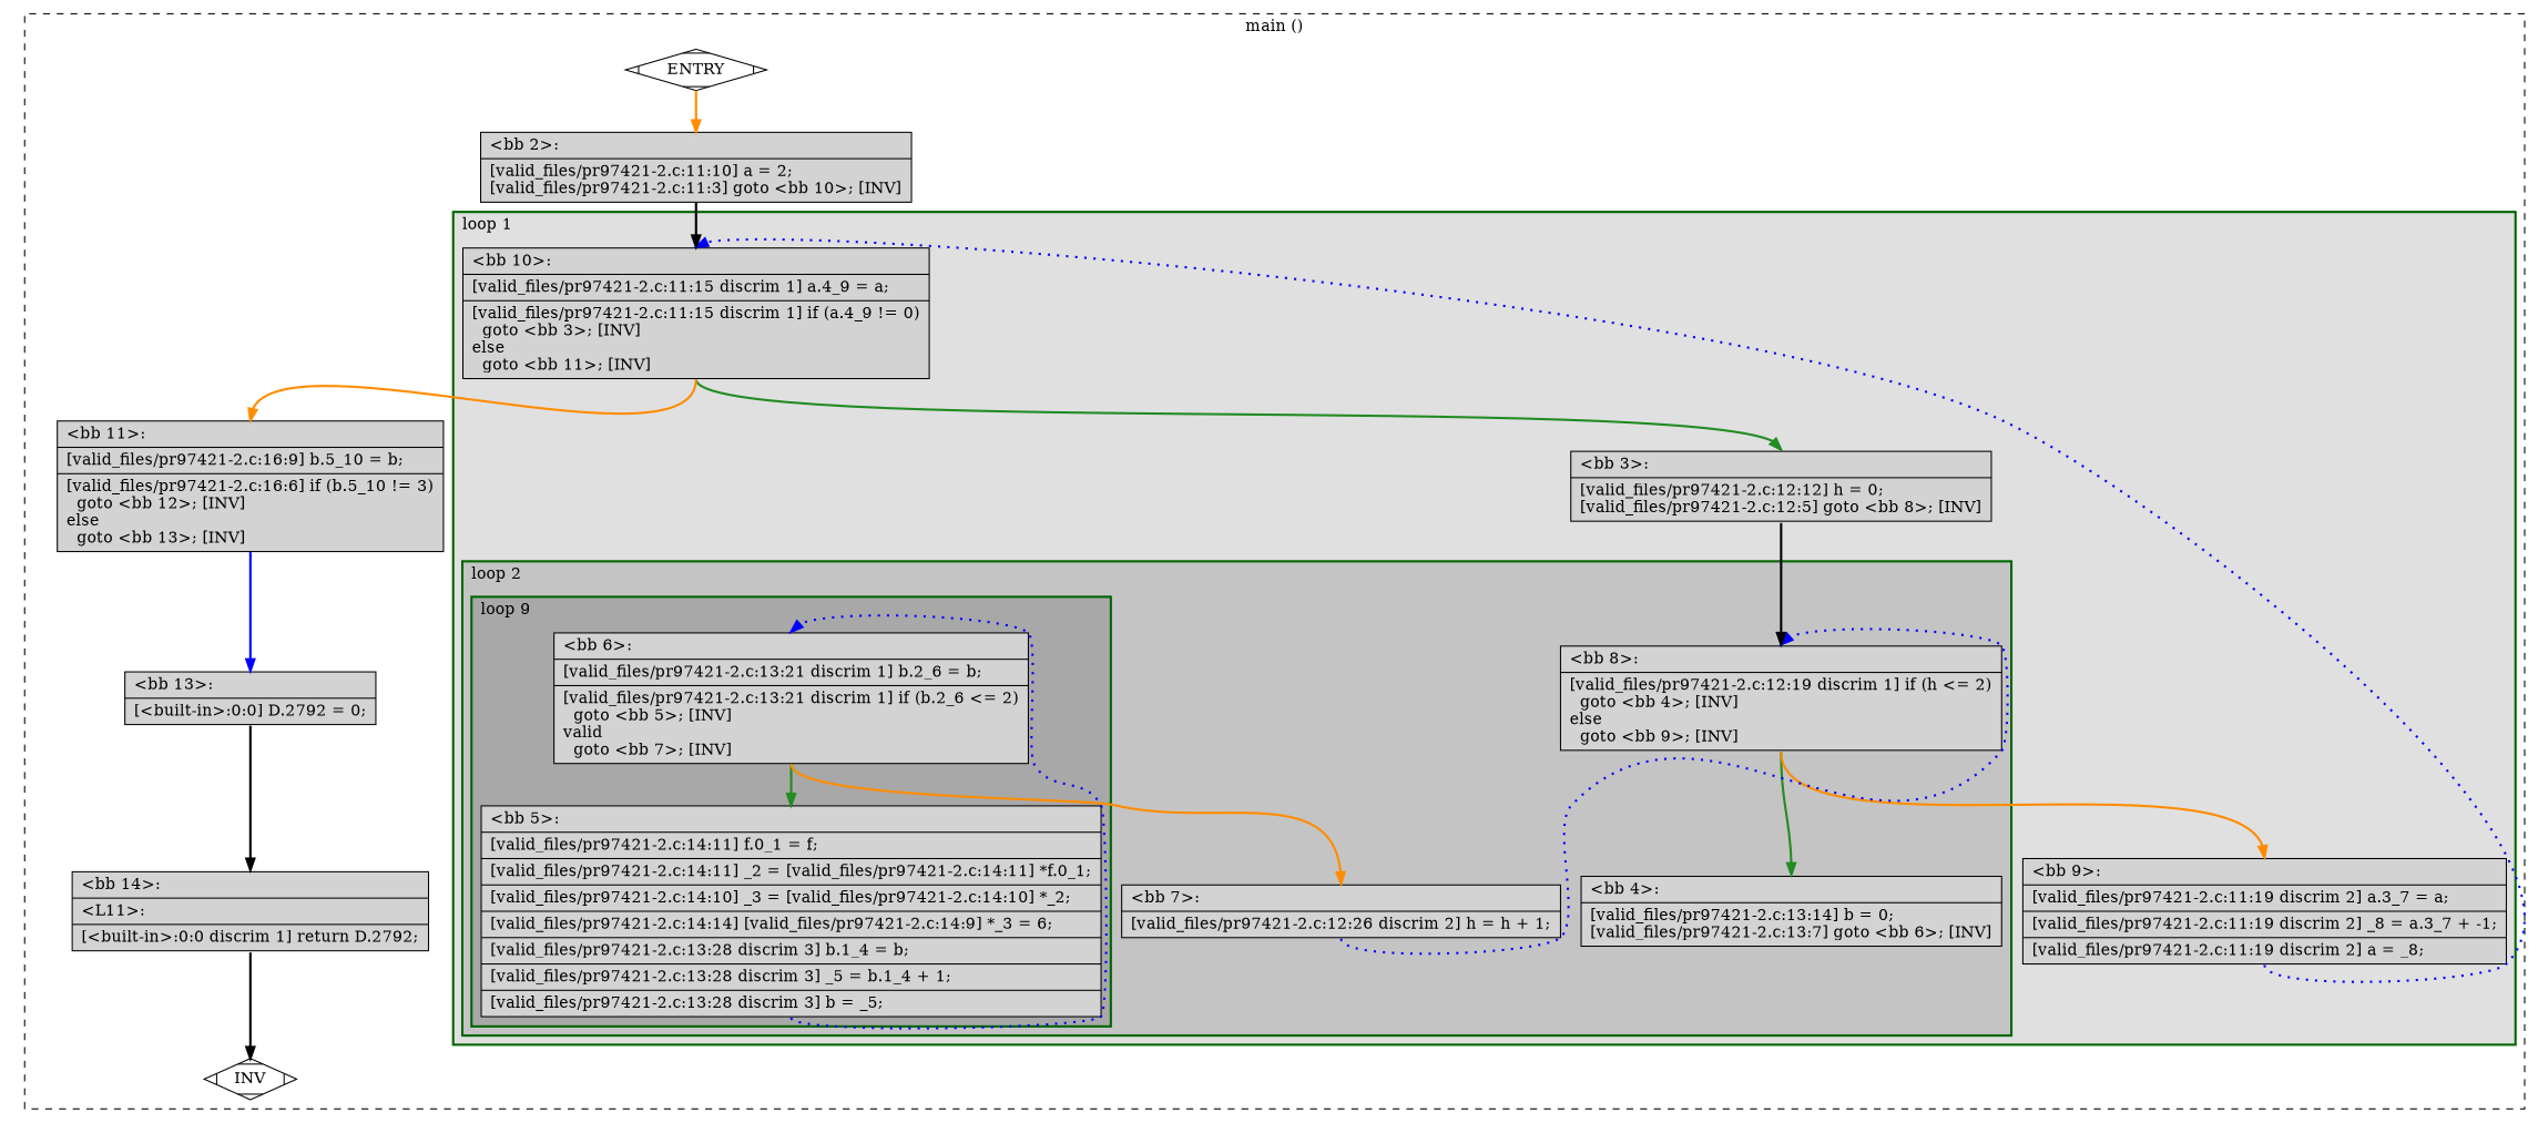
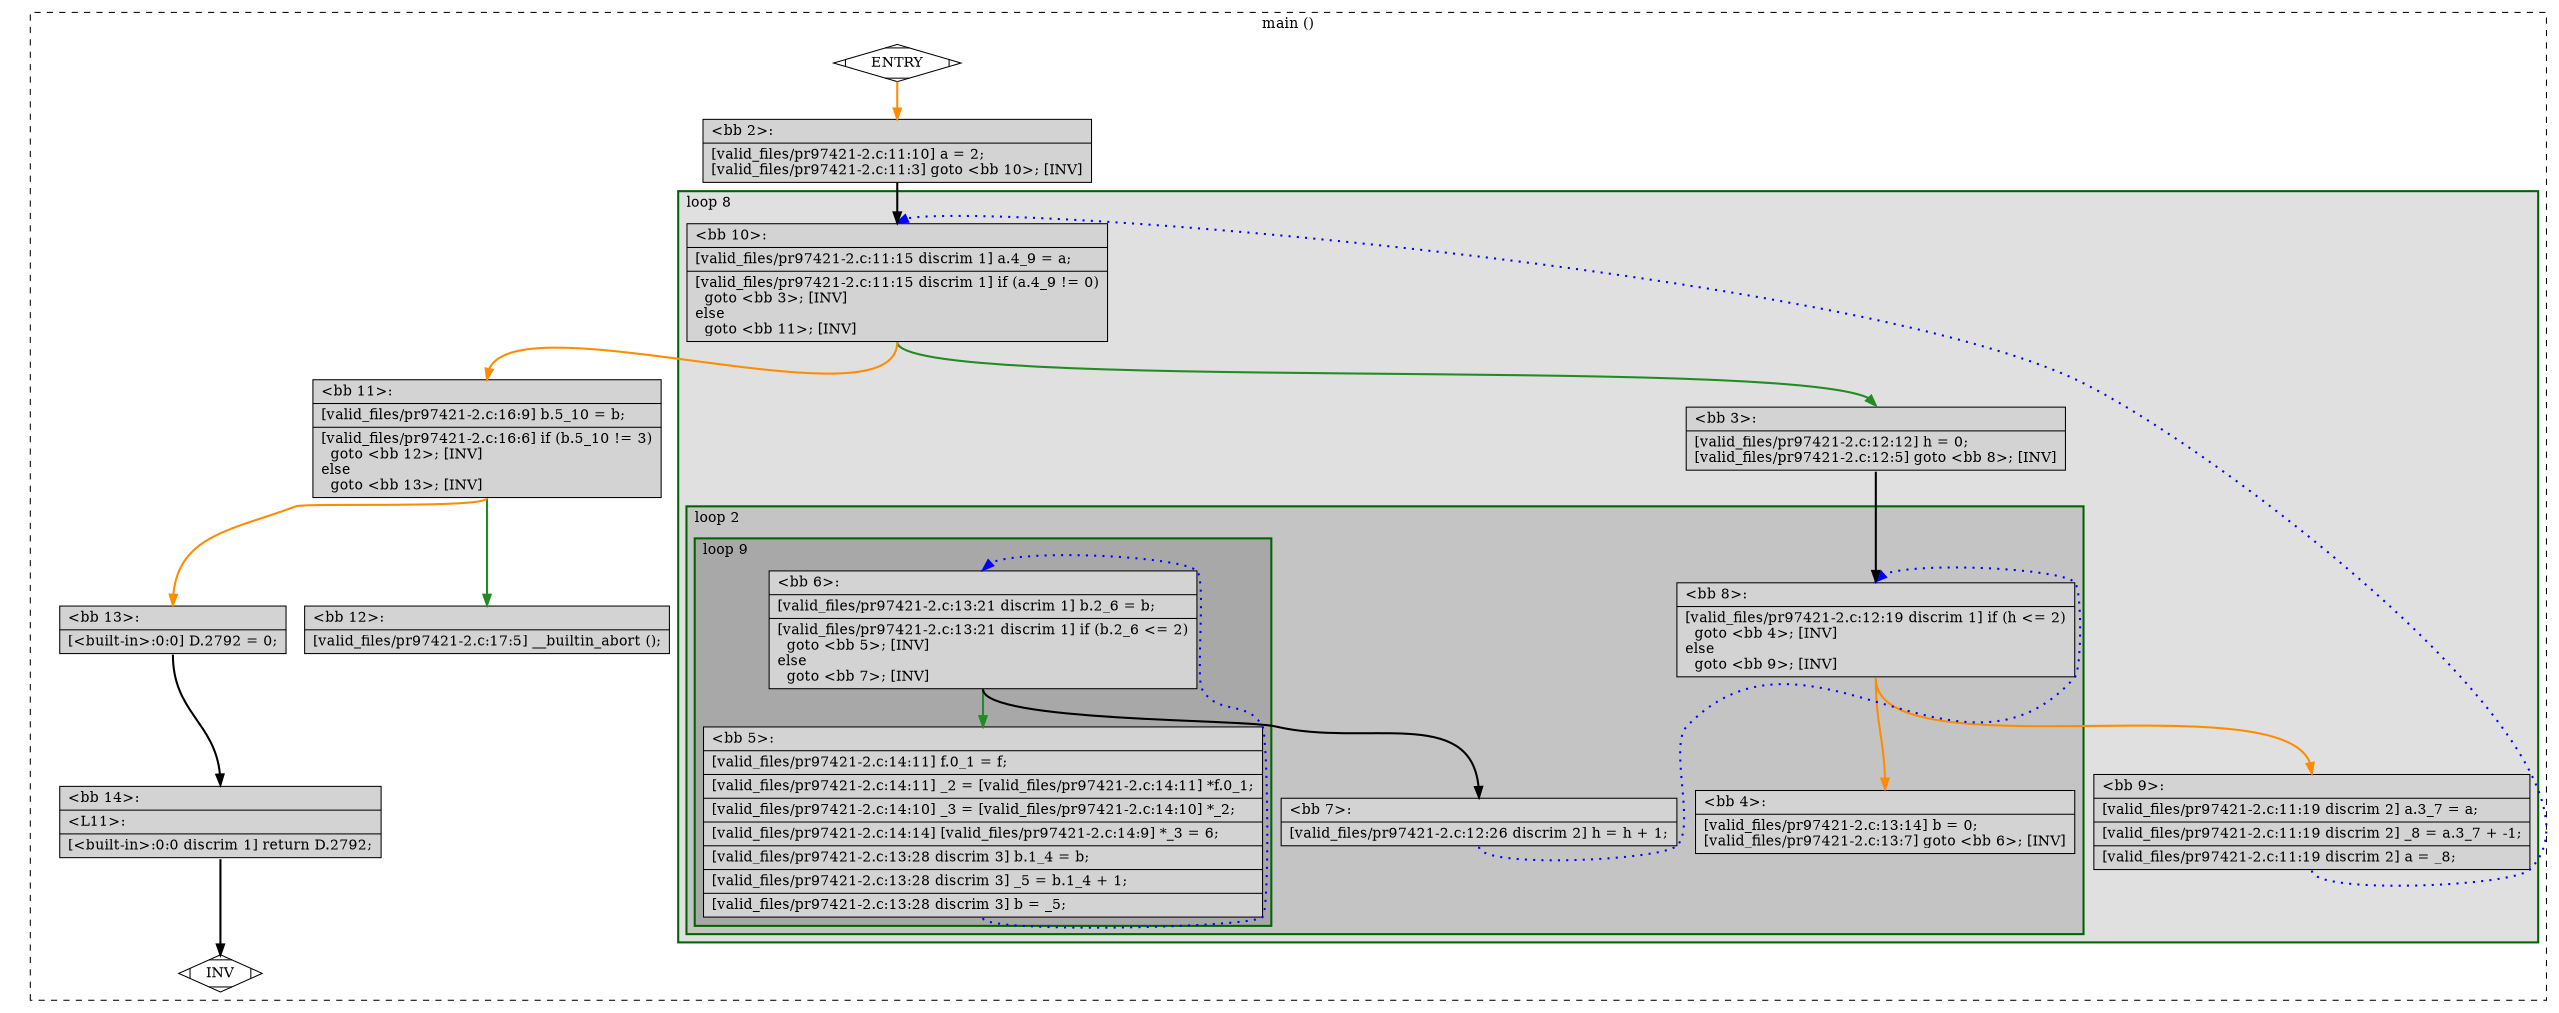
  digraph {
    node [fillcolor=lightgrey shape=record style=filled]
    edge [color=darkorange constraint=true headport=n style="solid,bold" tailport=s weight=10]
-   n1 [label="{\<bb\ 6\>:\l|[valid_files/pr97421-2.c:13:21\ discrim\ 1]\ b.2_6\ =\ b;\l|[valid_files/pr97421-2.c:13:21\ discrim\ 1]\ if\ (b.2_6\ \<=\ 2)\l\ \ goto\ \<bb\ 5\>;\ [INV]\lvalid\l\ \ goto\ \<bb\ 7\>;\ [INV]\l}"]
+   n1 [label="{\<bb\ 6\>:\l|[valid_files/pr97421-2.c:13:21\ discrim\ 1]\ b.2_6\ =\ b;\l|[valid_files/pr97421-2.c:13:21\ discrim\ 1]\ if\ (b.2_6\ \<=\ 2)\l\ \ goto\ \<bb\ 5\>;\ [INV]\lelse\l\ \ goto\ \<bb\ 7\>;\ [INV]\l}"]
    n2 [label="{\<bb\ 5\>:\l|[valid_files/pr97421-2.c:14:11]\ f.0_1\ =\ f;\l|[valid_files/pr97421-2.c:14:11]\ _2\ =\ [valid_files/pr97421-2.c:14:11]\ *f.0_1;\l|[valid_files/pr97421-2.c:14:10]\ _3\ =\ [valid_files/pr97421-2.c:14:10]\ *_2;\l|[valid_files/pr97421-2.c:14:14]\ [valid_files/pr97421-2.c:14:9]\ *_3\ =\ 6;\l|[valid_files/pr97421-2.c:13:28\ discrim\ 3]\ b.1_4\ =\ b;\l|[valid_files/pr97421-2.c:13:28\ discrim\ 3]\ _5\ =\ b.1_4\ +\ 1;\l|[valid_files/pr97421-2.c:13:28\ discrim\ 3]\ b\ =\ _5;\l}"]
    n3 [label="{\<bb\ 8\>:\l|[valid_files/pr97421-2.c:12:19\ discrim\ 1]\ if\ (h\ \<=\ 2)\l\ \ goto\ \<bb\ 4\>;\ [INV]\lelse\l\ \ goto\ \<bb\ 9\>;\ [INV]\l}"]
    n4 [label="{\<bb\ 4\>:\l|[valid_files/pr97421-2.c:13:14]\ b\ =\ 0;\l[valid_files/pr97421-2.c:13:7]\ goto\ \<bb\ 6\>;\ [INV]\l}"]
    n5 [label="{\<bb\ 7\>:\l|[valid_files/pr97421-2.c:12:26\ discrim\ 2]\ h\ =\ h\ +\ 1;\l}"]
    n6 [label="{\<bb\ 10\>:\l|[valid_files/pr97421-2.c:11:15\ discrim\ 1]\ a.4_9\ =\ a;\l|[valid_files/pr97421-2.c:11:15\ discrim\ 1]\ if\ (a.4_9\ !=\ 0)\l\ \ goto\ \<bb\ 3\>;\ [INV]\lelse\l\ \ goto\ \<bb\ 11\>;\ [INV]\l}"]
    n7 [label="{\<bb\ 3\>:\l|[valid_files/pr97421-2.c:12:12]\ h\ =\ 0;\l[valid_files/pr97421-2.c:12:5]\ goto\ \<bb\ 8\>;\ [INV]\l}"]
    n8 [label="{\<bb\ 9\>:\l|[valid_files/pr97421-2.c:11:19\ discrim\ 2]\ a.3_7\ =\ a;\l|[valid_files/pr97421-2.c:11:19\ discrim\ 2]\ _8\ =\ a.3_7\ +\ -1;\l|[valid_files/pr97421-2.c:11:19\ discrim\ 2]\ a\ =\ _8;\l}"]
    n9 [label="{\<bb\ 11\>:\l|[valid_files/pr97421-2.c:16:9]\ b.5_10\ =\ b;\l|[valid_files/pr97421-2.c:16:6]\ if\ (b.5_10\ !=\ 3)\l\ \ goto\ \<bb\ 12\>;\ [INV]\lelse\l\ \ goto\ \<bb\ 13\>;\ [INV]\l}"]
    n10 [fillcolor=white label=ENTRY shape=Mdiamond]
    n11 [fillcolor=white label=INV shape=Mdiamond]
    n12 [label="{\<bb\ 2\>:\l|[valid_files/pr97421-2.c:11:10]\ a\ =\ 2;\l[valid_files/pr97421-2.c:11:3]\ goto\ \<bb\ 10\>;\ [INV]\l}"]
+   n13 [label="{\<bb\ 12\>:\l|[valid_files/pr97421-2.c:17:5]\ __builtin_abort\ ();\l}"]
    n14 [label="{\<bb\ 13\>:\l|[\<built-in\>:0:0]\ D.2792\ =\ 0;\l}"]
    n15 [label="{\<bb\ 14\>:\l|\<L11\>:\l|[\<built-in\>:0:0\ discrim\ 1]\ return\ D.2792;\l}"]
    subgraph cluster_1 {
      color=black
      label="main ()"
      style=dashed
      n9
      n10
      n11
      n12
+     n13
      n14
      n15
      subgraph cluster_2 {
        color=darkgreen
        fillcolor=grey88
-       label="loop 1"
+       label="loop 8"
        labeljust=l
        penwidth=2
        style=filled
        n6
        n7
        n8
        subgraph cluster_3 {
          color=darkgreen
          fillcolor=grey77
          label="loop 2"
          labeljust=l
          penwidth=2
          style=filled
          n3
          n4
          n5
          subgraph cluster_4 {
            color=darkgreen
            fillcolor=grey66
            label="loop 9"
            labeljust=l
            penwidth=2
            style=filled
            n1
            n2
          }
        }
      }
    }
    n1 -> n2 [color=forestgreen]
-   n1 -> n5
+   n1 -> n5 [color=black]
    n2 -> n1 [color=blue constraint=false style="dotted,bold"]
-   n3 -> n4 [color=forestgreen]
+   n3 -> n4
    n3 -> n8
    n5 -> n3 [color=blue constraint=false style="dotted,bold"]
    n6 -> n7 [color=forestgreen]
    n6 -> n9
    n7 -> n3 [color=black weight=100]
    n8 -> n6 [color=blue constraint=false style="dotted,bold"]
-   n9 -> n14 [color=blue]
+   n9 -> n13 [color=forestgreen]
+   n9 -> n14
    n10 -> n11 [style=invis color="" weight=""]
    n10 -> n12 [weight=100]
    n12 -> n6 [color=black weight=100]
    n14 -> n15 [color=black weight=100]
    n15 -> n11 [color=black]
  }
